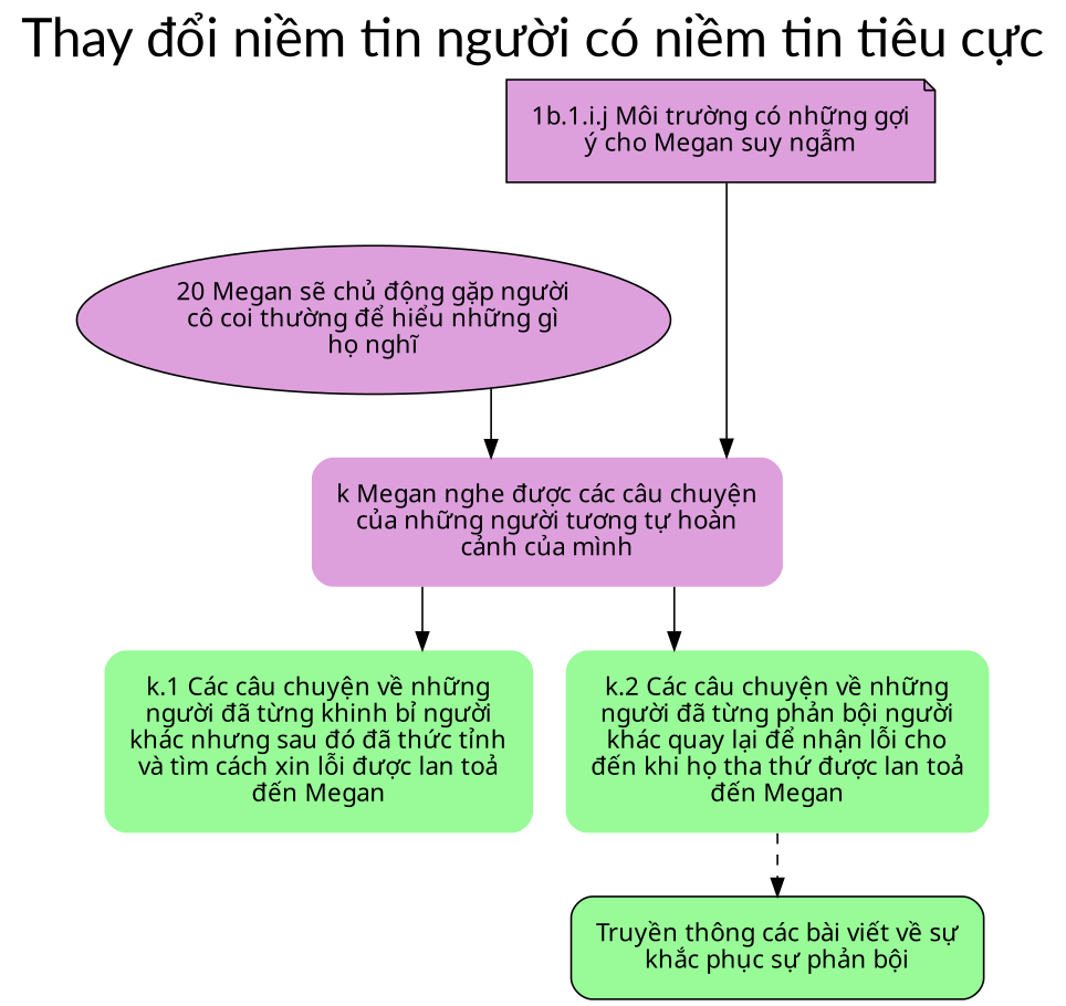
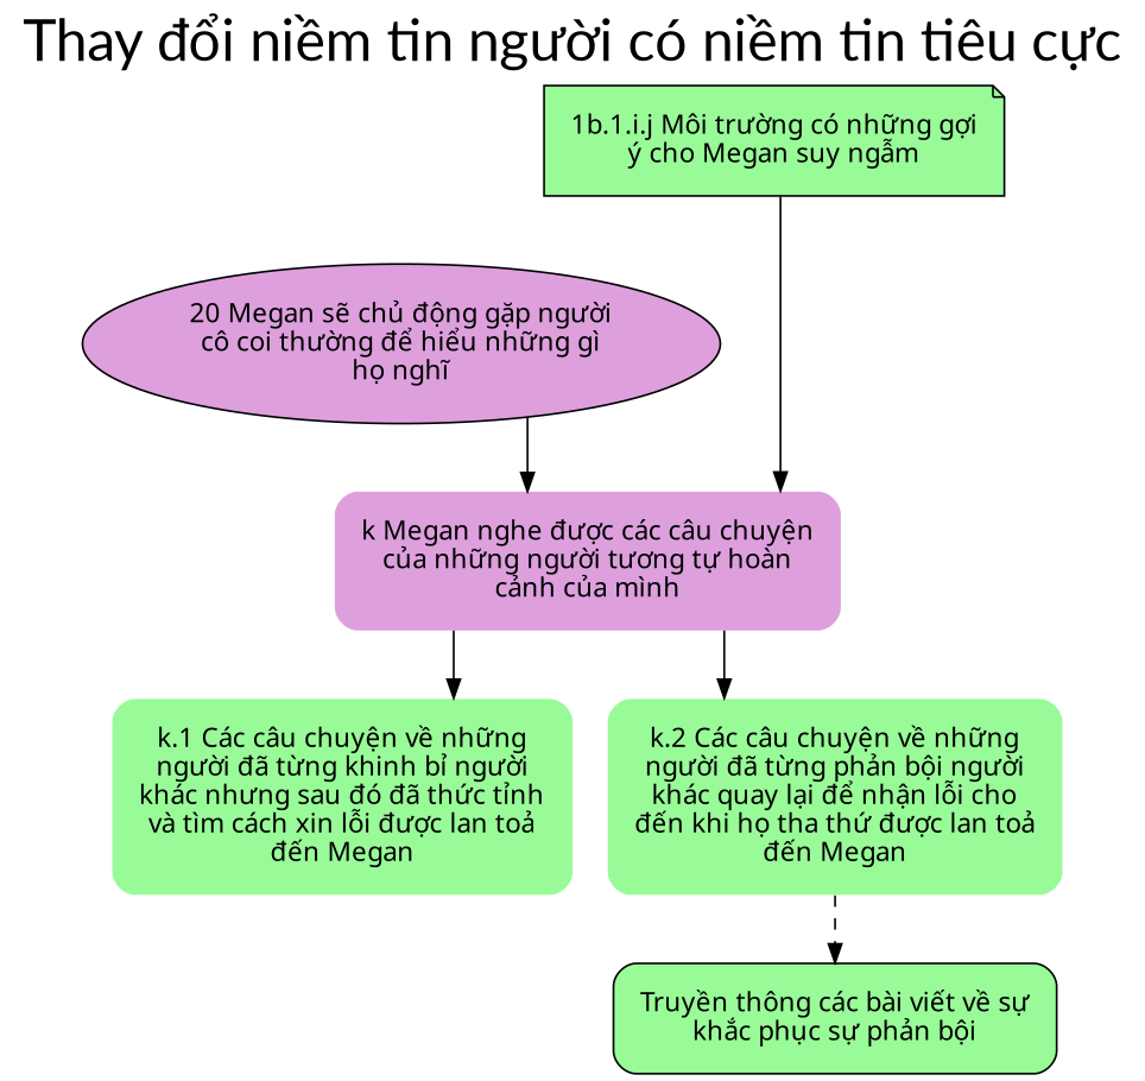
  digraph {
    fontname=Lato
    fontsize=30
    label="Thay đổi niềm tin người có niềm tin tiêu cực"
    labelloc=t
    splines=ortho
    style=rounded
    node [fillcolor=plum fontname="SVN-Avo" margin=0.2 shape=plaintext style="filled, rounded"]
    edge [minlen=1 penwidth=1]
    n1 [label="20 Megan sẽ chủ động gặp người\ncô coi thường để hiểu những gì\nhọ nghĩ" margin=0.1 shape=oval]
    n2 [label="k Megan nghe được các câu chuyện\ncủa những người tương tự hoàn\ncảnh của mình"]
    n3 [fillcolor=palegreen label="k.1 Các câu chuyện về những\nngười đã từng khinh bỉ người\nkhác nhưng sau đó đã thức tỉnh\nvà tìm cách xin lỗi được lan toả\nđến Megan"]
    n4 [fillcolor=palegreen label="k.2 Các câu chuyện về những\nngười đã từng phản bội người\nkhác quay lại để nhận lỗi cho\nđến khi họ tha thứ được lan toả\nđến Megan"]
    n5 [fillcolor=palegreen label="Truyền thông các bài viết về sự\nkhắc phục sự phản bội" shape=polygon]
-   n6 [label="1b.1.i.j Môi trường có những gợi\ný cho Megan suy ngẫm" shape=note style=filled]
+   n6 [fillcolor=palegreen label="1b.1.i.j Môi trường có những gợi\ný cho Megan suy ngẫm" shape=note style=filled]
    n1 -> n2
    n2 -> n3
    n2 -> n4 [minlen=""]
    n4 -> n5 [style=dashed]
    n6 -> n2 [minlen=2]
  }
